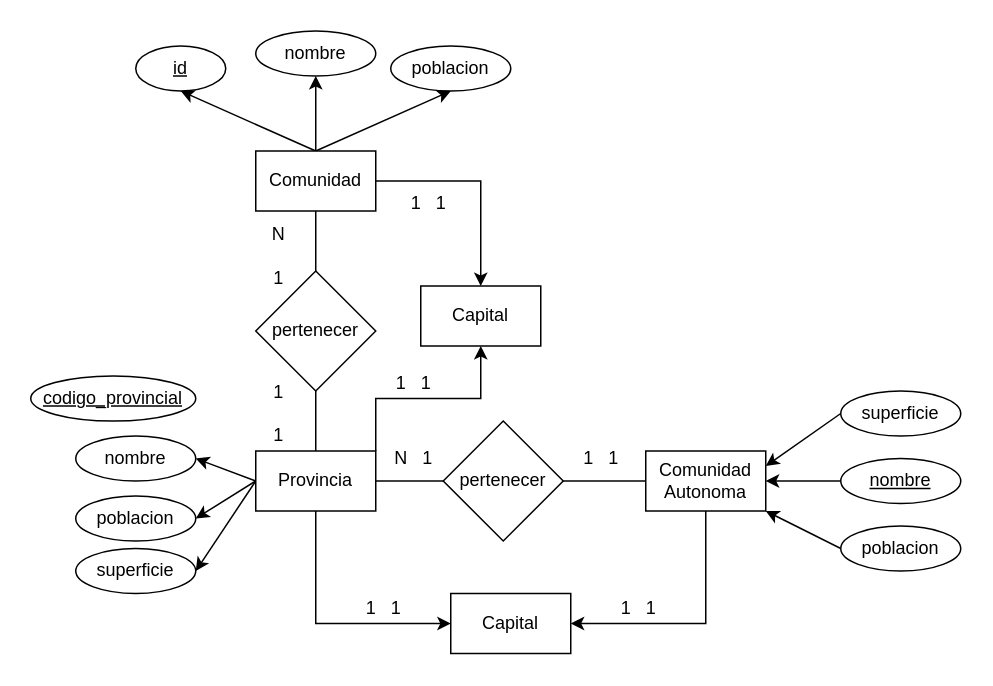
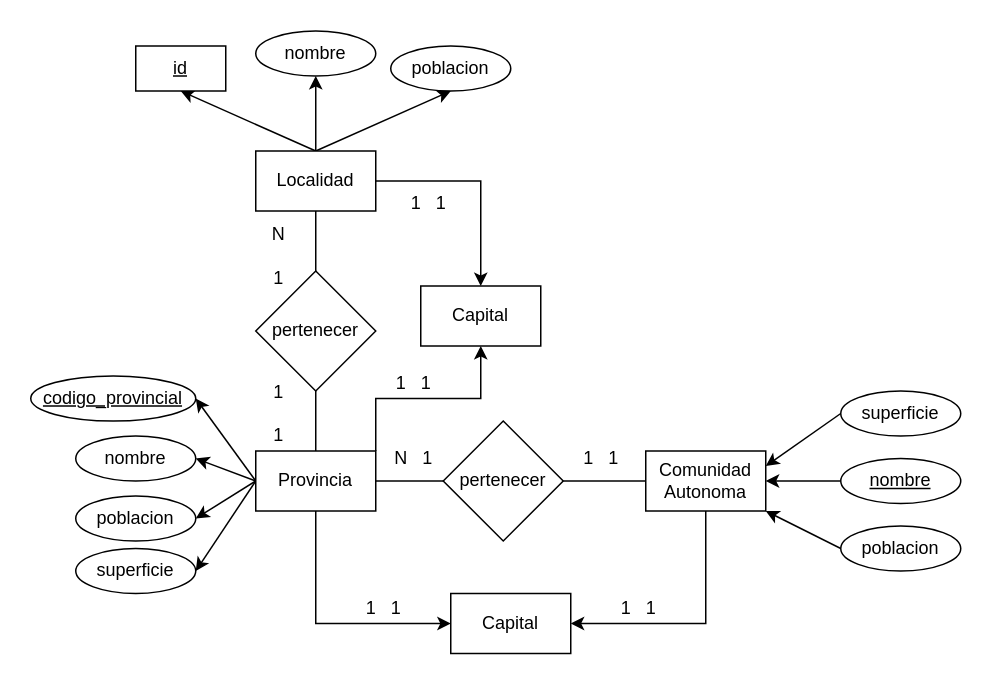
  <mxCell id="0" />
  <mxCell id="1" parent="0" />
  <mxCell id="2" style="rounded=0;orthogonalLoop=1;jettySize=auto;html=1;entryX=0.5;entryY=1;entryDx=0;entryDy=0;" parent="1" target="37" edge="1"><mxGeometry relative="1" as="geometry"><mxPoint x="210" y="100" as="sourcePoint" /></mxGeometry></mxCell>
  <mxCell id="3" style="rounded=0;orthogonalLoop=1;jettySize=auto;html=1;entryX=0.5;entryY=1;entryDx=0;entryDy=0;" parent="1" source="6" target="38" edge="1"><mxGeometry relative="1" as="geometry" /></mxCell>
  <mxCell id="4" style="rounded=0;orthogonalLoop=1;jettySize=auto;html=1;entryX=0.5;entryY=1;entryDx=0;entryDy=0;exitX=0.5;exitY=0;exitDx=0;exitDy=0;" parent="1" source="6" target="22" edge="1"><mxGeometry relative="1" as="geometry" /></mxCell>
  <mxCell id="5" style="edgeStyle=orthogonalEdgeStyle;rounded=0;orthogonalLoop=1;jettySize=auto;html=1;entryX=0.5;entryY=0;entryDx=0;entryDy=0;" parent="1" source="6" target="42" edge="1"><mxGeometry relative="1" as="geometry" /></mxCell>
- <mxCell id="6" value="Comunidad" style="rounded=0;whiteSpace=wrap;html=1;" parent="1" vertex="1"><mxGeometry x="170" y="100" width="80" height="40" as="geometry" /></mxCell>
+ <mxCell id="6" value="Localidad" style="rounded=0;whiteSpace=wrap;html=1;" parent="1" vertex="1"><mxGeometry x="170" y="100" width="80" height="40" as="geometry" /></mxCell>
+ <mxCell id="7" style="rounded=0;orthogonalLoop=1;jettySize=auto;html=1;entryX=1;entryY=0.5;entryDx=0;entryDy=0;exitX=0;exitY=0.5;exitDx=0;exitDy=0;" parent="1" source="13" target="26" edge="1"><mxGeometry relative="1" as="geometry" /></mxCell>
  <mxCell id="8" style="rounded=0;orthogonalLoop=1;jettySize=auto;html=1;entryX=1;entryY=0.5;entryDx=0;entryDy=0;exitX=0;exitY=0.5;exitDx=0;exitDy=0;" parent="1" source="13" target="23" edge="1"><mxGeometry relative="1" as="geometry" /></mxCell>
  <mxCell id="9" style="rounded=0;orthogonalLoop=1;jettySize=auto;html=1;entryX=1;entryY=0.5;entryDx=0;entryDy=0;exitX=0;exitY=0.5;exitDx=0;exitDy=0;" parent="1" source="13" target="24" edge="1"><mxGeometry relative="1" as="geometry" /></mxCell>
  <mxCell id="10" style="rounded=0;orthogonalLoop=1;jettySize=auto;html=1;entryX=1;entryY=0.5;entryDx=0;entryDy=0;exitX=0;exitY=0.5;exitDx=0;exitDy=0;" parent="1" source="13" target="25" edge="1"><mxGeometry relative="1" as="geometry" /></mxCell>
  <mxCell id="11" style="edgeStyle=orthogonalEdgeStyle;rounded=0;orthogonalLoop=1;jettySize=auto;html=1;entryX=0;entryY=0.5;entryDx=0;entryDy=0;exitX=0.5;exitY=1;exitDx=0;exitDy=0;" parent="1" source="13" target="39" edge="1"><mxGeometry relative="1" as="geometry" /></mxCell>
  <mxCell id="12" style="edgeStyle=orthogonalEdgeStyle;rounded=0;orthogonalLoop=1;jettySize=auto;html=1;exitX=1;exitY=0;exitDx=0;exitDy=0;entryX=0.5;entryY=1;entryDx=0;entryDy=0;" parent="1" source="13" target="42" edge="1"><mxGeometry relative="1" as="geometry"><mxPoint x="320" y="210" as="targetPoint" /></mxGeometry></mxCell>
  <mxCell id="13" value="Provincia" style="rounded=0;whiteSpace=wrap;html=1;" parent="1" vertex="1"><mxGeometry x="170" y="300" width="80" height="40" as="geometry" /></mxCell>
  <mxCell id="14" style="edgeStyle=orthogonalEdgeStyle;rounded=0;orthogonalLoop=1;jettySize=auto;html=1;entryX=1;entryY=0.5;entryDx=0;entryDy=0;exitX=0.5;exitY=1;exitDx=0;exitDy=0;" parent="1" source="15" target="39" edge="1"><mxGeometry relative="1" as="geometry" /></mxCell>
  <mxCell id="15" value="Comunidad Autonoma" style="rounded=0;whiteSpace=wrap;html=1;" parent="1" vertex="1"><mxGeometry x="430" y="300" width="80" height="40" as="geometry" /></mxCell>
  <mxCell id="16" style="edgeStyle=orthogonalEdgeStyle;rounded=0;orthogonalLoop=1;jettySize=auto;html=1;endArrow=none;endFill=0;" parent="1" source="18" target="13" edge="1"><mxGeometry relative="1" as="geometry" /></mxCell>
  <mxCell id="17" style="edgeStyle=orthogonalEdgeStyle;rounded=0;orthogonalLoop=1;jettySize=auto;html=1;entryX=0.5;entryY=1;entryDx=0;entryDy=0;endArrow=none;endFill=0;" parent="1" source="18" target="6" edge="1"><mxGeometry relative="1" as="geometry" /></mxCell>
  <mxCell id="18" value="pertenecer" style="rhombus;whiteSpace=wrap;html=1;" parent="1" vertex="1"><mxGeometry x="170" y="180" width="80" height="80" as="geometry" /></mxCell>
  <mxCell id="19" style="edgeStyle=orthogonalEdgeStyle;rounded=0;orthogonalLoop=1;jettySize=auto;html=1;endArrow=none;endFill=0;" parent="1" source="21" target="13" edge="1"><mxGeometry relative="1" as="geometry" /></mxCell>
  <mxCell id="20" style="edgeStyle=orthogonalEdgeStyle;rounded=0;orthogonalLoop=1;jettySize=auto;html=1;entryX=0;entryY=0.5;entryDx=0;entryDy=0;endArrow=none;endFill=0;" parent="1" source="21" target="15" edge="1"><mxGeometry relative="1" as="geometry" /></mxCell>
  <mxCell id="21" value="pertenecer" style="rhombus;whiteSpace=wrap;html=1;" parent="1" vertex="1"><mxGeometry x="295" y="280" width="80" height="80" as="geometry" /></mxCell>
  <mxCell id="22" value="poblacion" style="ellipse;whiteSpace=wrap;html=1;" parent="1" vertex="1"><mxGeometry x="260" y="30" width="80" height="30" as="geometry" /></mxCell>
  <mxCell id="23" value="nombre" style="ellipse;whiteSpace=wrap;html=1;" parent="1" vertex="1"><mxGeometry x="50" y="290" width="80" height="30" as="geometry" /></mxCell>
  <mxCell id="24" value="poblacion" style="ellipse;whiteSpace=wrap;html=1;" parent="1" vertex="1"><mxGeometry x="50" y="330" width="80" height="30" as="geometry" /></mxCell>
  <mxCell id="25" value="superficie" style="ellipse;whiteSpace=wrap;html=1;" parent="1" vertex="1"><mxGeometry x="50" y="365" width="80" height="30" as="geometry" /></mxCell>
  <mxCell id="26" value="codigo_provincial" style="ellipse;whiteSpace=wrap;html=1;fontStyle=4" parent="1" vertex="1"><mxGeometry x="20" y="250" width="110" height="30" as="geometry" /></mxCell>
  <mxCell id="27" style="rounded=0;orthogonalLoop=1;jettySize=auto;html=1;exitX=0;exitY=0.5;exitDx=0;exitDy=0;entryX=1;entryY=0.25;entryDx=0;entryDy=0;" parent="1" source="28" target="15" edge="1"><mxGeometry relative="1" as="geometry" /></mxCell>
  <mxCell id="28" value="superficie" style="ellipse;whiteSpace=wrap;html=1;" parent="1" vertex="1"><mxGeometry x="560" y="260" width="80" height="30" as="geometry" /></mxCell>
  <mxCell id="29" style="rounded=0;orthogonalLoop=1;jettySize=auto;html=1;exitX=0;exitY=0.5;exitDx=0;exitDy=0;entryX=1;entryY=0.5;entryDx=0;entryDy=0;" parent="1" source="30" target="15" edge="1"><mxGeometry relative="1" as="geometry" /></mxCell>
  <mxCell id="30" value="nombre" style="ellipse;whiteSpace=wrap;html=1;fontStyle=4" parent="1" vertex="1"><mxGeometry x="560" y="305" width="80" height="30" as="geometry" /></mxCell>
  <mxCell id="31" style="rounded=0;orthogonalLoop=1;jettySize=auto;html=1;exitX=0;exitY=0.5;exitDx=0;exitDy=0;" parent="1" source="32" target="15" edge="1"><mxGeometry relative="1" as="geometry" /></mxCell>
  <mxCell id="32" value="poblacion" style="ellipse;whiteSpace=wrap;html=1;" parent="1" vertex="1"><mxGeometry x="560" y="350" width="80" height="30" as="geometry" /></mxCell>
  <mxCell id="33" value="N&amp;nbsp;&amp;nbsp; 1" style="text;html=1;align=center;verticalAlign=middle;resizable=0;points=[];autosize=1;strokeColor=none;fillColor=none;" parent="1" vertex="1"><mxGeometry x="250" y="290" width="50" height="30" as="geometry" /></mxCell>
  <mxCell id="34" value="1&amp;nbsp;&amp;nbsp; 1" style="text;html=1;align=center;verticalAlign=middle;resizable=0;points=[];autosize=1;strokeColor=none;fillColor=none;" parent="1" vertex="1"><mxGeometry x="375" y="290" width="50" height="30" as="geometry" /></mxCell>
  <mxCell id="35" value="&lt;div&gt;N&lt;br&gt;&lt;/div&gt;&lt;div&gt;&lt;br&gt;&lt;/div&gt;&lt;div&gt;1&lt;/div&gt;" style="text;html=1;align=center;verticalAlign=middle;resizable=0;points=[];autosize=1;strokeColor=none;fillColor=none;" parent="1" vertex="1"><mxGeometry x="170" y="140" width="30" height="60" as="geometry" /></mxCell>
  <mxCell id="36" value="&lt;div&gt;1&lt;/div&gt;&lt;div&gt;&lt;br&gt;&lt;/div&gt;&lt;div&gt;1&lt;br&gt;&lt;/div&gt;" style="text;html=1;align=center;verticalAlign=middle;resizable=0;points=[];autosize=1;strokeColor=none;fillColor=none;" parent="1" vertex="1"><mxGeometry x="170" y="245" width="30" height="60" as="geometry" /></mxCell>
- <mxCell id="37" value="id" style="ellipse;whiteSpace=wrap;html=1;fontStyle=4" parent="1" vertex="1"><mxGeometry x="90" y="30" width="60" height="30" as="geometry" /></mxCell>
+ <mxCell id="37" value="id" style="whiteSpace=wrap;html=1;fontStyle=4;rounded=0;" parent="1" vertex="1"><mxGeometry x="90" y="30" width="60" height="30" as="geometry" /></mxCell>
  <mxCell id="38" value="nombre" style="ellipse;whiteSpace=wrap;html=1;" parent="1" vertex="1"><mxGeometry x="170" y="20" width="80" height="30" as="geometry" /></mxCell>
  <mxCell id="39" value="Capital" style="rounded=0;whiteSpace=wrap;html=1;" parent="1" vertex="1"><mxGeometry x="300" y="395" width="80" height="40" as="geometry" /></mxCell>
  <mxCell id="40" value="1&amp;nbsp;&amp;nbsp; 1" style="text;html=1;align=center;verticalAlign=middle;resizable=0;points=[];autosize=1;strokeColor=none;fillColor=none;" parent="1" vertex="1"><mxGeometry x="400" y="390" width="50" height="30" as="geometry" /></mxCell>
  <mxCell id="41" value="1&amp;nbsp;&amp;nbsp; 1" style="text;html=1;align=center;verticalAlign=middle;resizable=0;points=[];autosize=1;strokeColor=none;fillColor=none;" parent="1" vertex="1"><mxGeometry x="230" y="390" width="50" height="30" as="geometry" /></mxCell>
  <mxCell id="42" value="Capital" style="rounded=0;whiteSpace=wrap;html=1;" parent="1" vertex="1"><mxGeometry x="280" y="190" width="80" height="40" as="geometry" /></mxCell>
  <mxCell id="43" value="1&amp;nbsp;&amp;nbsp; 1" style="text;html=1;align=center;verticalAlign=middle;resizable=0;points=[];autosize=1;strokeColor=none;fillColor=none;" parent="1" vertex="1"><mxGeometry x="260" y="120" width="50" height="30" as="geometry" /></mxCell>
  <mxCell id="44" value="1&amp;nbsp;&amp;nbsp; 1" style="text;html=1;align=center;verticalAlign=middle;resizable=0;points=[];autosize=1;strokeColor=none;fillColor=none;" parent="1" vertex="1"><mxGeometry x="250" y="240" width="50" height="30" as="geometry" /></mxCell>
